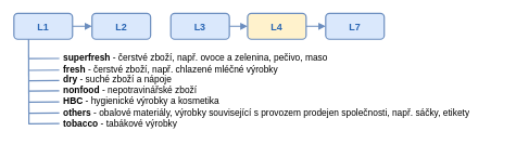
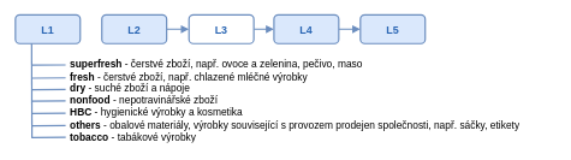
  <mxCell id="0" />
  <mxCell id="1" parent="0" />
- <mxCell id="2" value="" style="edgeStyle=orthogonalEdgeStyle;rounded=0;orthogonalLoop=1;jettySize=auto;html=1;strokeWidth=2;endArrow=block;endFill=1;fillColor=#dae8fc;strokeColor=#6c8ebf;fontColor=#2965B3;" edge="1" parent="1" source="3" target="5"><mxGeometry relative="1" as="geometry" /></mxCell>
  <mxCell id="3" value="L1" style="rounded=1;whiteSpace=wrap;html=1;strokeWidth=2;fontStyle=1;fontSize=15;fillColor=#dae8fc;strokeColor=#6c8ebf;fontColor=#2965B3;" vertex="1" parent="1"><mxGeometry x="20" y="20" width="90" height="40" as="geometry" /></mxCell>
+ <mxCell id="4" value="" style="edgeStyle=orthogonalEdgeStyle;rounded=0;orthogonalLoop=1;jettySize=auto;html=1;strokeWidth=2;endArrow=block;endFill=1;fillColor=#dae8fc;strokeColor=#6c8ebf;fontColor=#2965B3;" edge="1" parent="1" source="5" target="7"><mxGeometry relative="1" as="geometry" /></mxCell>
  <mxCell id="5" value="L2" style="rounded=1;whiteSpace=wrap;html=1;strokeWidth=2;fontStyle=1;fontSize=15;fillColor=#dae8fc;strokeColor=#6c8ebf;fontColor=#2965B3;" vertex="1" parent="1"><mxGeometry x="140" y="20" width="90" height="40" as="geometry" /></mxCell>
  <mxCell id="6" value="" style="edgeStyle=orthogonalEdgeStyle;rounded=0;orthogonalLoop=1;jettySize=auto;html=1;strokeWidth=2;endArrow=block;endFill=1;fillColor=#dae8fc;strokeColor=#6c8ebf;fontColor=#2965B3;" edge="1" parent="1" source="7" target="9"><mxGeometry relative="1" as="geometry" /></mxCell>
- <mxCell id="7" value="L3" style="rounded=1;whiteSpace=wrap;html=1;strokeWidth=2;fontStyle=1;fontSize=15;fillColor=#dae8fc;strokeColor=#6c8ebf;fontColor=#2965B3;" vertex="1" parent="1"><mxGeometry x="261" y="20" width="90" height="40" as="geometry" /></mxCell>
+ <mxCell id="7" value="L3" style="rounded=1;whiteSpace=wrap;html=1;strokeWidth=2;fontStyle=1;fontSize=15;fillColor=#ffffff;strokeColor=#6c8ebf;fontColor=#2965B3;" vertex="1" parent="1"><mxGeometry x="261" y="20" width="90" height="40" as="geometry" /></mxCell>
  <mxCell id="8" value="" style="edgeStyle=orthogonalEdgeStyle;rounded=0;orthogonalLoop=1;jettySize=auto;html=1;strokeWidth=2;endArrow=block;endFill=1;fillColor=#dae8fc;strokeColor=#6c8ebf;fontColor=#2965B3;" edge="1" parent="1" source="9" target="10"><mxGeometry relative="1" as="geometry" /></mxCell>
- <mxCell id="9" value="L4" style="rounded=1;whiteSpace=wrap;html=1;strokeWidth=2;fontStyle=1;fontSize=15;fillColor=#fff2cc;strokeColor=#6c8ebf;fontColor=#2965B3;" vertex="1" parent="1"><mxGeometry x="379" y="20" width="90" height="40" as="geometry" /></mxCell>
- <mxCell id="10" value="L7" style="rounded=1;whiteSpace=wrap;html=1;strokeWidth=2;fontStyle=1;fontSize=15;fillColor=#dae8fc;strokeColor=#6c8ebf;fontColor=#2965B3;" vertex="1" parent="1"><mxGeometry x="499" y="20" width="90" height="40" as="geometry" /></mxCell>
+ <mxCell id="9" value="L4" style="rounded=1;whiteSpace=wrap;html=1;strokeWidth=2;fontStyle=1;fontSize=15;fillColor=#dae8fc;strokeColor=#6c8ebf;fontColor=#2965B3;" vertex="1" parent="1"><mxGeometry x="379" y="20" width="90" height="40" as="geometry" /></mxCell>
+ <mxCell id="10" value="L5" style="rounded=1;whiteSpace=wrap;html=1;strokeWidth=2;fontStyle=1;fontSize=15;fillColor=#dae8fc;strokeColor=#6c8ebf;fontColor=#2965B3;" vertex="1" parent="1"><mxGeometry x="499" y="20" width="90" height="40" as="geometry" /></mxCell>
  <mxCell id="11" value="" style="endArrow=none;html=1;rounded=0;entryX=0.25;entryY=1;entryDx=0;entryDy=0;strokeWidth=2;endSize=6;fillColor=#dae8fc;strokeColor=#6c8ebf;" edge="1" parent="1"><mxGeometry width="50" height="50" relative="1" as="geometry"><mxPoint x="43" y="190" as="sourcePoint" /><mxPoint x="42.5" y="60" as="targetPoint" /></mxGeometry></mxCell>
  <mxCell id="12" value="" style="endArrow=none;html=1;rounded=0;strokeWidth=2;entryX=-0.004;entryY=0.127;entryDx=0;entryDy=0;entryPerimeter=0;fillColor=#dae8fc;strokeColor=#6c8ebf;" edge="1" parent="1"><mxGeometry width="50" height="50" relative="1" as="geometry"><mxPoint x="42" y="90" as="sourcePoint" /><mxPoint x="89.68" y="89.605" as="targetPoint" /></mxGeometry></mxCell>
  <mxCell id="13" value="&lt;div style=&quot;font-size: 14px;&quot;&gt;&lt;b style=&quot;font-size: 14px;&quot;&gt;superfresh &lt;/b&gt;- čerstvé zboží, např. ovoce a zelenina, pečivo, maso&lt;/div&gt;&lt;div style=&quot;font-size: 14px;&quot;&gt;&lt;b style=&quot;font-size: 14px;&quot;&gt;fresh &lt;/b&gt;- čerstvé zboží, např. chlazené mléčné výrobky&lt;/div&gt;&lt;div style=&quot;font-size: 14px;&quot;&gt;&lt;b style=&quot;font-size: 14px;&quot;&gt;dry &lt;/b&gt;- suché zboží a nápoje&lt;/div&gt;&lt;div style=&quot;font-size: 14px;&quot;&gt;&lt;b style=&quot;font-size: 14px;&quot;&gt;nonfood &lt;/b&gt;- nepotravinářské zboží&lt;/div&gt;&lt;div style=&quot;font-size: 14px;&quot;&gt;&lt;b style=&quot;font-size: 14px;&quot;&gt;HBC &lt;/b&gt;- hygienické výrobky a kosmetika&lt;/div&gt;&lt;div style=&quot;font-size: 14px;&quot;&gt;&lt;b style=&quot;font-size: 14px;&quot;&gt;others &lt;/b&gt;- obalové materiály, výrobky související s provozem prodejen společnosti, např. sáčky, etikety&lt;/div&gt;&lt;div style=&quot;font-size: 14px;&quot;&gt;&lt;b style=&quot;font-size: 14px;&quot;&gt;tobacco &lt;/b&gt;- tabákové výrobky&lt;/div&gt;" style="text;align=left;verticalAlign=middle;spacingLeft=4;spacingRight=4;overflow=hidden;points=[[0,0.5],[1,0.5]];portConstraint=eastwest;rotatable=0;whiteSpace=wrap;html=1;spacing=0;spacingBottom=0;fontSize=14;" vertex="1" parent="1"><mxGeometry x="92" y="78" width="677" height="122" as="geometry" /></mxCell>
  <mxCell id="14" value="" style="endArrow=none;html=1;rounded=0;strokeWidth=2;entryX=-0.004;entryY=0.127;entryDx=0;entryDy=0;entryPerimeter=0;fillColor=#dae8fc;strokeColor=#6c8ebf;" edge="1" parent="1"><mxGeometry width="50" height="50" relative="1" as="geometry"><mxPoint x="42" y="108" as="sourcePoint" /><mxPoint x="89.68" y="107.605" as="targetPoint" /></mxGeometry></mxCell>
  <mxCell id="15" value="" style="endArrow=none;html=1;rounded=0;strokeWidth=2;entryX=-0.004;entryY=0.127;entryDx=0;entryDy=0;entryPerimeter=0;fillColor=#dae8fc;strokeColor=#6c8ebf;" edge="1" parent="1"><mxGeometry width="50" height="50" relative="1" as="geometry"><mxPoint x="42" y="124" as="sourcePoint" /><mxPoint x="89.68" y="123.605" as="targetPoint" /></mxGeometry></mxCell>
  <mxCell id="16" value="" style="endArrow=none;html=1;rounded=0;strokeWidth=2;entryX=-0.004;entryY=0.127;entryDx=0;entryDy=0;entryPerimeter=0;fillColor=#dae8fc;strokeColor=#6c8ebf;" edge="1" parent="1"><mxGeometry width="50" height="50" relative="1" as="geometry"><mxPoint x="42" y="140" as="sourcePoint" /><mxPoint x="89.68" y="139.605" as="targetPoint" /></mxGeometry></mxCell>
  <mxCell id="17" value="" style="endArrow=none;html=1;rounded=0;strokeWidth=2;entryX=-0.004;entryY=0.127;entryDx=0;entryDy=0;entryPerimeter=0;fillColor=#dae8fc;strokeColor=#6c8ebf;" edge="1" parent="1"><mxGeometry width="50" height="50" relative="1" as="geometry"><mxPoint x="42" y="157" as="sourcePoint" /><mxPoint x="89.68" y="156.605" as="targetPoint" /></mxGeometry></mxCell>
  <mxCell id="18" value="" style="endArrow=none;html=1;rounded=0;strokeWidth=2;entryX=-0.004;entryY=0.127;entryDx=0;entryDy=0;entryPerimeter=0;fillColor=#dae8fc;strokeColor=#6c8ebf;" edge="1" parent="1"><mxGeometry width="50" height="50" relative="1" as="geometry"><mxPoint x="42" y="174" as="sourcePoint" /><mxPoint x="89.68" y="173.605" as="targetPoint" /></mxGeometry></mxCell>
  <mxCell id="19" value="" style="endArrow=none;html=1;rounded=0;strokeWidth=2;entryX=-0.004;entryY=0.127;entryDx=0;entryDy=0;entryPerimeter=0;fillColor=#dae8fc;strokeColor=#6c8ebf;" edge="1" parent="1"><mxGeometry width="50" height="50" relative="1" as="geometry"><mxPoint x="42.16" y="190.39" as="sourcePoint" /><mxPoint x="89.84" y="189.995" as="targetPoint" /></mxGeometry></mxCell>
